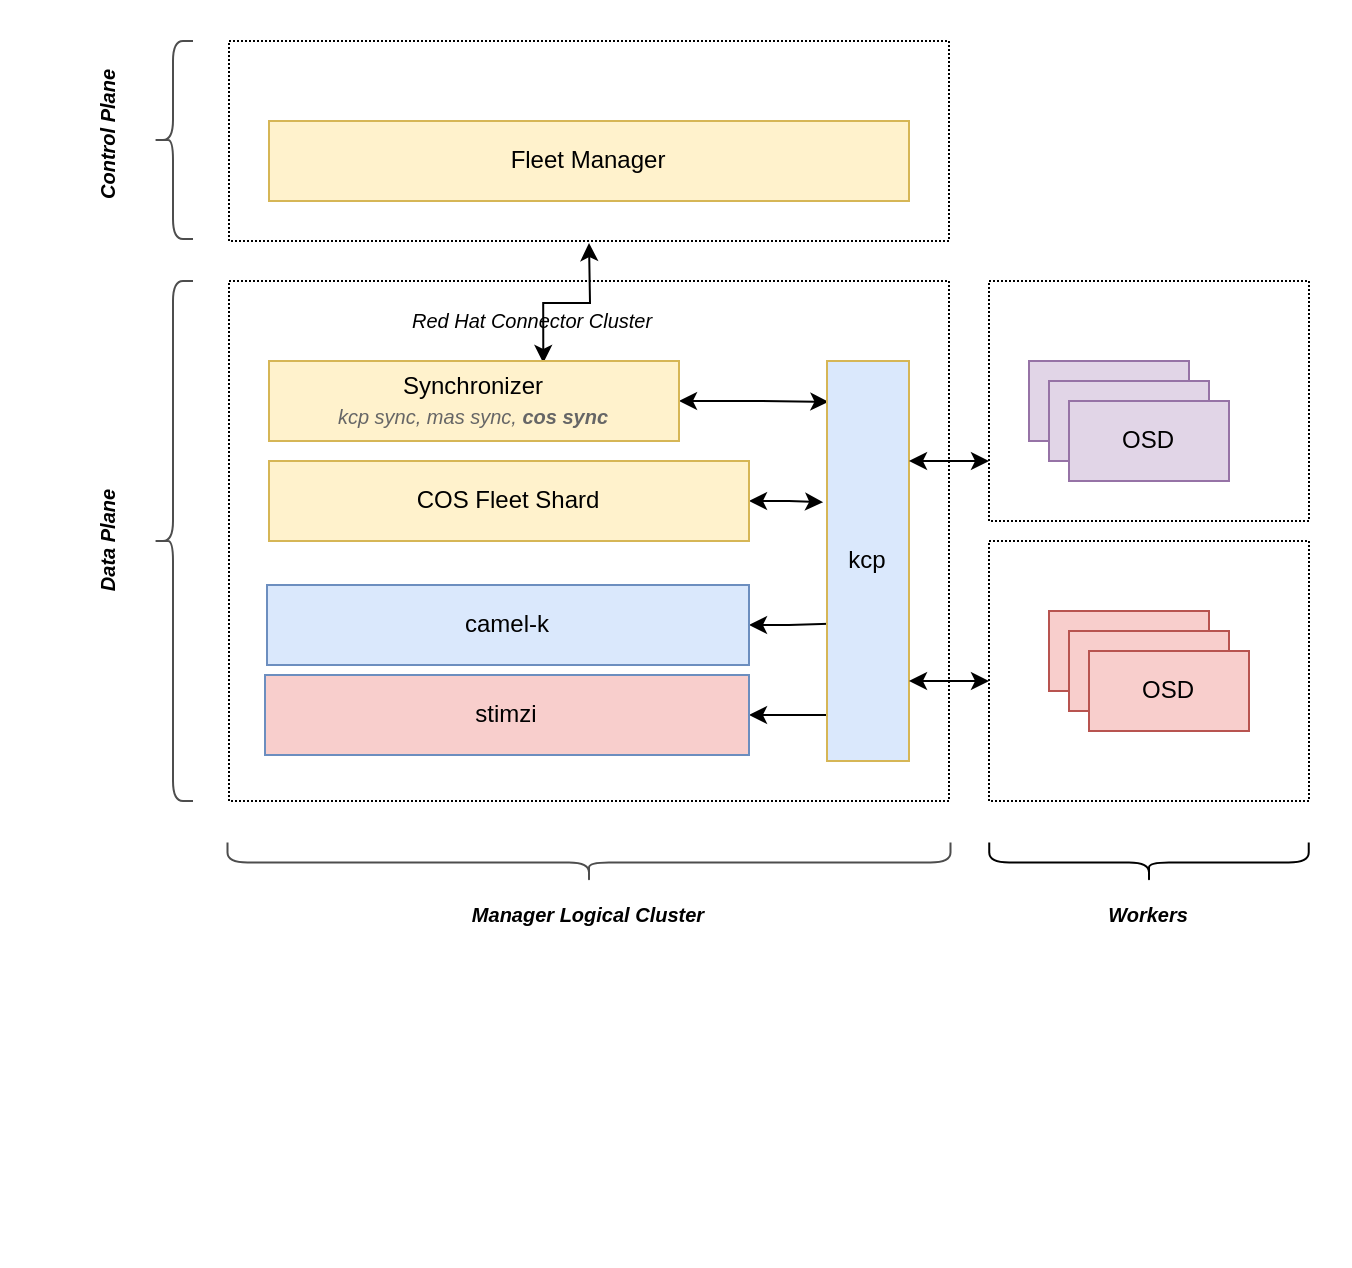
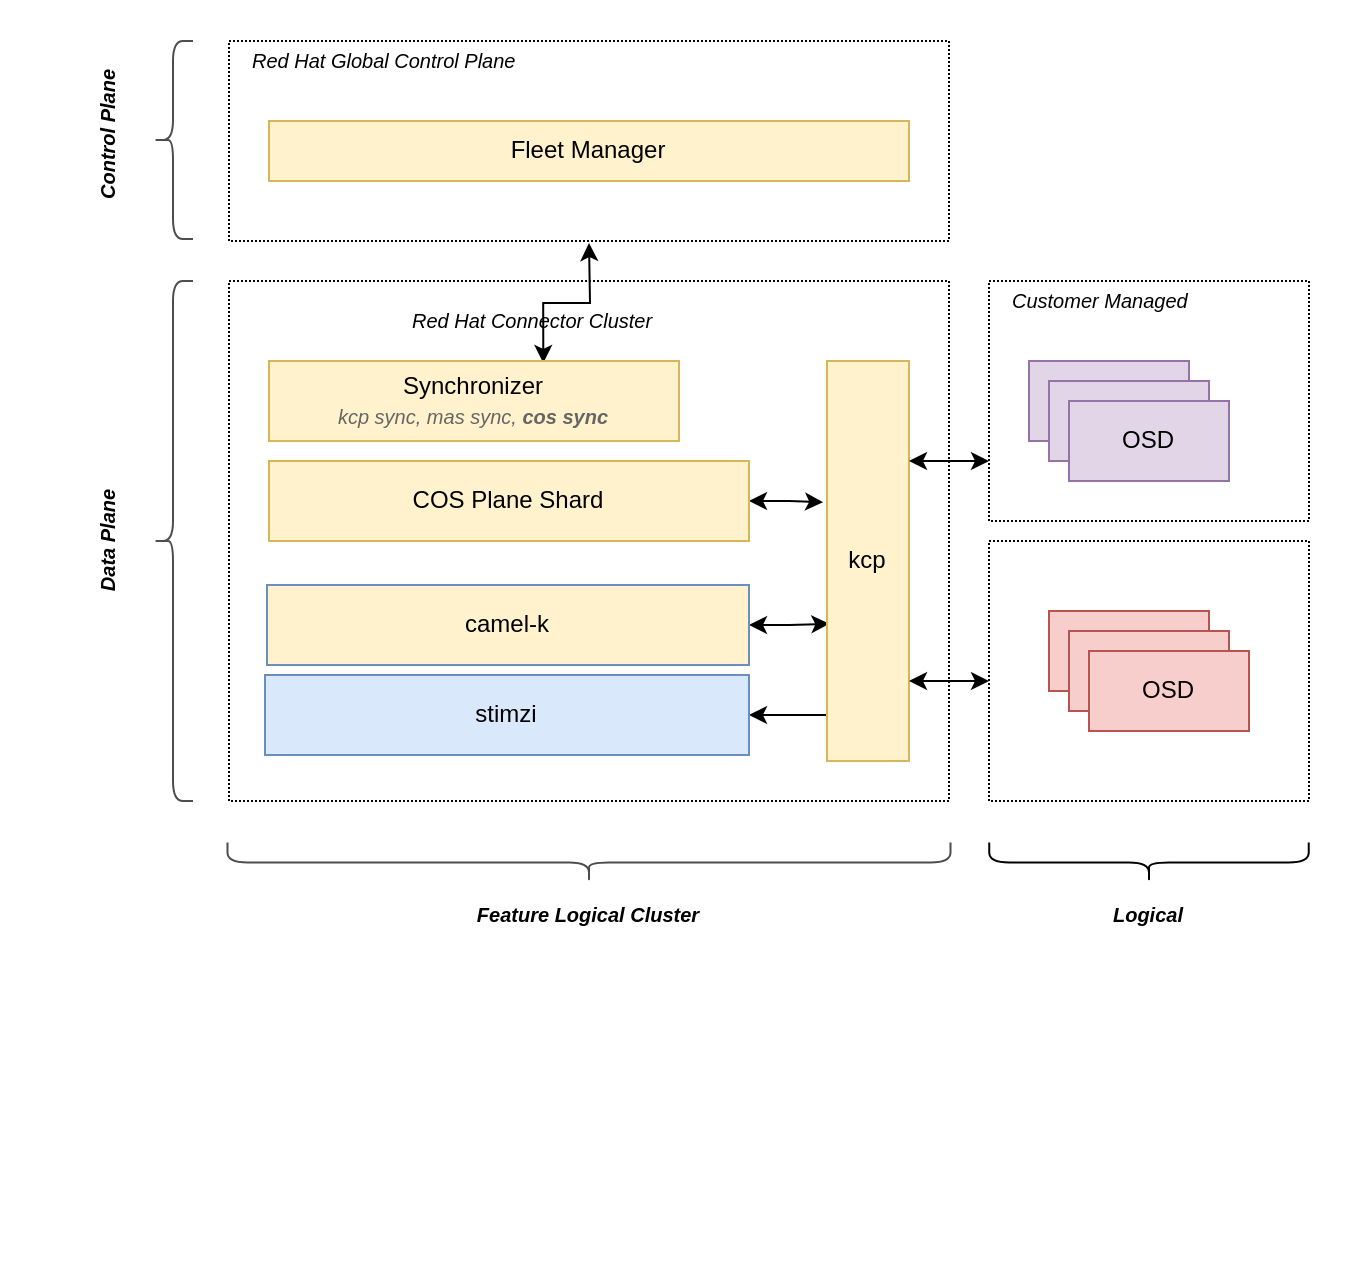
  <mxCell id="0" />
  <mxCell id="1" parent="0" />
  <mxCell id="2" value="" style="rounded=0;whiteSpace=wrap;html=1;dashed=1;dashPattern=1 1;" parent="1" vertex="1"><mxGeometry x="114" y="20" width="360" height="100" as="geometry" /></mxCell>
  <mxCell id="3" value="" style="rounded=0;whiteSpace=wrap;html=1;dashed=1;dashPattern=1 1;" parent="1" vertex="1"><mxGeometry x="114" y="140" width="360" height="260" as="geometry" /></mxCell>
- <mxCell id="4" value="Fleet Manager" style="rounded=0;whiteSpace=wrap;html=1;fillColor=#fff2cc;strokeColor=#d6b656;" parent="1" vertex="1"><mxGeometry x="134" y="60" width="320" height="40" as="geometry" /></mxCell>
- <mxCell id="5" style="edgeStyle=orthogonalEdgeStyle;rounded=0;orthogonalLoop=1;jettySize=auto;html=1;exitX=1;exitY=0.5;exitDx=0;exitDy=0;entryX=0.017;entryY=0.102;entryDx=0;entryDy=0;entryPerimeter=0;startArrow=classic;startFill=1;" parent="1" source="7" target="14" edge="1"><mxGeometry relative="1" as="geometry" /></mxCell>
+ <mxCell id="4" value="Fleet Manager" style="rounded=0;whiteSpace=wrap;html=1;fillColor=#fff2cc;strokeColor=#d6b656;" parent="1" vertex="1"><mxGeometry x="134" y="60" width="320" height="30" as="geometry" /></mxCell>
  <mxCell id="6" style="edgeStyle=orthogonalEdgeStyle;rounded=0;orthogonalLoop=1;jettySize=auto;html=1;exitX=0.669;exitY=0.025;exitDx=0;exitDy=0;exitPerimeter=0;startArrow=classic;startFill=1;" parent="1" source="7" edge="1"><mxGeometry relative="1" as="geometry"><mxPoint x="294" y="121" as="targetPoint" /></mxGeometry></mxCell>
  <mxCell id="7" value="Synchronizer &lt;br&gt;&lt;font style=&quot;font-size: 10px&quot; color=&quot;#666666&quot;&gt;&lt;i&gt;kcp sync, mas sync,&lt;b&gt; cos sync&lt;/b&gt;&lt;/i&gt;&lt;/font&gt;" style="rounded=0;whiteSpace=wrap;html=1;fillColor=#fff2cc;strokeColor=#d6b656;" parent="1" vertex="1"><mxGeometry x="134" y="180" width="205" height="40" as="geometry" /></mxCell>
  <mxCell id="8" value="" style="edgeStyle=orthogonalEdgeStyle;rounded=0;orthogonalLoop=1;jettySize=auto;html=1;entryX=-0.047;entryY=0.353;entryDx=0;entryDy=0;entryPerimeter=0;startArrow=classic;startFill=1;" parent="1" source="9" target="14" edge="1"><mxGeometry relative="1" as="geometry" /></mxCell>
- <mxCell id="9" value="COS Fleet Shard" style="rounded=0;whiteSpace=wrap;html=1;fillColor=#fff2cc;strokeColor=#d6b656;" parent="1" vertex="1"><mxGeometry x="134" y="230" width="240" height="40" as="geometry" /></mxCell>
+ <mxCell id="9" value="COS Plane Shard" style="rounded=0;whiteSpace=wrap;html=1;fillColor=#fff2cc;strokeColor=#d6b656;" parent="1" vertex="1"><mxGeometry x="134" y="230" width="240" height="40" as="geometry" /></mxCell>
  <mxCell id="10" style="edgeStyle=orthogonalEdgeStyle;rounded=0;orthogonalLoop=1;jettySize=auto;html=1;exitX=1;exitY=0.5;exitDx=0;exitDy=0;entryX=-0.006;entryY=0.884;entryDx=0;entryDy=0;entryPerimeter=0;startArrow=classic;startFill=1;endArrow=none;" parent="1" source="11" target="14" edge="1"><mxGeometry relative="1" as="geometry" /></mxCell>
- <mxCell id="11" value="stimzi" style="rounded=0;whiteSpace=wrap;html=1;fillColor=#f8cecc;strokeColor=#6c8ebf;" parent="1" vertex="1"><mxGeometry x="132" y="337" width="242" height="40" as="geometry" /></mxCell>
- <mxCell id="12" value="" style="edgeStyle=orthogonalEdgeStyle;rounded=0;orthogonalLoop=1;jettySize=auto;html=1;entryX=0.029;entryY=0.657;entryDx=0;entryDy=0;entryPerimeter=0;startArrow=classic;startFill=1;endArrow=none;" parent="1" source="13" target="14" edge="1"><mxGeometry relative="1" as="geometry"><mxPoint x="411" y="313" as="targetPoint" /></mxGeometry></mxCell>
- <mxCell id="13" value="camel-k" style="rounded=0;whiteSpace=wrap;html=1;fillColor=#dae8fc;strokeColor=#6c8ebf;" parent="1" vertex="1"><mxGeometry x="133" y="292" width="241" height="40" as="geometry" /></mxCell>
- <mxCell id="14" value="kcp" style="rounded=0;whiteSpace=wrap;html=1;fillColor=#dae8fc;strokeColor=#d6b656;" parent="1" vertex="1"><mxGeometry x="413" y="180" width="41" height="200" as="geometry" /></mxCell>
+ <mxCell id="11" value="stimzi" style="rounded=0;whiteSpace=wrap;html=1;fillColor=#dae8fc;strokeColor=#6c8ebf;" parent="1" vertex="1"><mxGeometry x="132" y="337" width="242" height="40" as="geometry" /></mxCell>
+ <mxCell id="12" value="" style="edgeStyle=orthogonalEdgeStyle;rounded=0;orthogonalLoop=1;jettySize=auto;html=1;entryX=0.029;entryY=0.657;entryDx=0;entryDy=0;entryPerimeter=0;startArrow=classic;startFill=1;" parent="1" source="13" target="14" edge="1"><mxGeometry relative="1" as="geometry"><mxPoint x="411" y="313" as="targetPoint" /></mxGeometry></mxCell>
+ <mxCell id="13" value="camel-k" style="rounded=0;whiteSpace=wrap;html=1;fillColor=#fff2cc;strokeColor=#6c8ebf;" parent="1" vertex="1"><mxGeometry x="133" y="292" width="241" height="40" as="geometry" /></mxCell>
+ <mxCell id="14" value="kcp" style="rounded=0;whiteSpace=wrap;html=1;fillColor=#fff2cc;strokeColor=#d6b656;" parent="1" vertex="1"><mxGeometry x="413" y="180" width="41" height="200" as="geometry" /></mxCell>
  <mxCell id="15" value="" style="rounded=0;whiteSpace=wrap;html=1;dashed=1;dashPattern=1 1;" parent="1" vertex="1"><mxGeometry x="494" y="140" width="160" height="120" as="geometry" /></mxCell>
  <mxCell id="16" value="" style="rounded=0;whiteSpace=wrap;html=1;fillColor=#e1d5e7;strokeColor=#9673a6;" parent="1" vertex="1"><mxGeometry x="514" y="180" width="80" height="40" as="geometry" /></mxCell>
  <mxCell id="17" value="" style="rounded=0;whiteSpace=wrap;html=1;fillColor=#e1d5e7;strokeColor=#9673a6;" parent="1" vertex="1"><mxGeometry x="524" y="190" width="80" height="40" as="geometry" /></mxCell>
  <mxCell id="18" value="OSD" style="rounded=0;whiteSpace=wrap;html=1;fillColor=#e1d5e7;strokeColor=#9673a6;" parent="1" vertex="1"><mxGeometry x="534" y="200" width="80" height="40" as="geometry" /></mxCell>
+ <mxCell id="19" value="&lt;font style=&quot;font-size: 10px&quot;&gt;&lt;i&gt;Red Hat Global Control Plane&lt;/i&gt;&lt;/font&gt;" style="text;html=1;strokeColor=none;fillColor=none;align=left;verticalAlign=middle;whiteSpace=wrap;rounded=0;dashed=1;dashPattern=1 1;" parent="1" vertex="1"><mxGeometry x="124" y="20" width="139" height="20" as="geometry" /></mxCell>
  <mxCell id="20" value="&lt;font style=&quot;font-size: 10px&quot;&gt;&lt;i&gt;Red Hat Connector Cluster&lt;/i&gt;&lt;/font&gt;" style="text;html=1;strokeColor=none;fillColor=none;align=left;verticalAlign=middle;whiteSpace=wrap;rounded=0;dashed=1;dashPattern=1 1;" parent="1" vertex="1"><mxGeometry x="204" y="150" width="130" height="20" as="geometry" /></mxCell>
  <mxCell id="21" value="" style="rounded=0;whiteSpace=wrap;html=1;dashed=1;dashPattern=1 1;" parent="1" vertex="1"><mxGeometry x="494" y="270" width="160" height="130" as="geometry" /></mxCell>
  <mxCell id="22" value="" style="rounded=0;whiteSpace=wrap;html=1;fillColor=#f8cecc;strokeColor=#b85450;" parent="1" vertex="1"><mxGeometry x="524" y="305" width="80" height="40" as="geometry" /></mxCell>
  <mxCell id="23" value="" style="rounded=0;whiteSpace=wrap;html=1;fillColor=#f8cecc;strokeColor=#b85450;" parent="1" vertex="1"><mxGeometry x="534" y="315" width="80" height="40" as="geometry" /></mxCell>
  <mxCell id="24" value="OSD" style="rounded=0;whiteSpace=wrap;html=1;fillColor=#f8cecc;strokeColor=#b85450;" parent="1" vertex="1"><mxGeometry x="544" y="325" width="80" height="40" as="geometry" /></mxCell>
  <mxCell id="25" value="" style="endArrow=classic;html=1;exitX=1;exitY=0.25;exitDx=0;exitDy=0;startArrow=classic;startFill=1;" parent="1" source="14" edge="1"><mxGeometry width="50" height="50" relative="1" as="geometry"><mxPoint x="454" y="280" as="sourcePoint" /><mxPoint x="494" y="230" as="targetPoint" /></mxGeometry></mxCell>
  <mxCell id="26" value="" style="endArrow=classic;html=1;exitX=1;exitY=0.25;exitDx=0;exitDy=0;startArrow=classic;startFill=1;" parent="1" edge="1"><mxGeometry width="50" height="50" relative="1" as="geometry"><mxPoint x="454" y="340" as="sourcePoint" /><mxPoint x="494" y="340" as="targetPoint" /></mxGeometry></mxCell>
+ <mxCell id="27" value="&lt;font style=&quot;font-size: 10px&quot;&gt;&lt;i&gt;Customer Managed&amp;nbsp;&lt;/i&gt;&lt;/font&gt;" style="text;html=1;strokeColor=none;fillColor=none;align=left;verticalAlign=middle;whiteSpace=wrap;rounded=0;dashed=1;dashPattern=1 1;" parent="1" vertex="1"><mxGeometry x="504" y="140" width="100" height="20" as="geometry" /></mxCell>
  <mxCell id="28" value="" style="shape=curlyBracket;whiteSpace=wrap;html=1;rounded=1;rotation=-90;strokeColor=#4D4D4D;" parent="1" vertex="1"><mxGeometry x="284" y="250" width="20" height="361.5" as="geometry" /></mxCell>
  <mxCell id="29" value="" style="shape=curlyBracket;whiteSpace=wrap;html=1;rounded=1;rotation=-90;" parent="1" vertex="1"><mxGeometry x="564" y="350.87" width="20" height="159.75" as="geometry" /></mxCell>
- <mxCell id="30" value="&lt;i&gt;&lt;font style=&quot;font-size: 10px&quot;&gt;&lt;b&gt;Manager Logical Cluster&lt;/b&gt;&lt;/font&gt;&lt;/i&gt;" style="text;html=1;strokeColor=none;fillColor=none;align=center;verticalAlign=middle;whiteSpace=wrap;rounded=0;" parent="1" vertex="1"><mxGeometry x="222" y="447" width="144" height="20" as="geometry" /></mxCell>
- <mxCell id="31" value="&lt;i&gt;&lt;font style=&quot;font-size: 10px&quot;&gt;&lt;b&gt;Workers&lt;/b&gt;&lt;/font&gt;&lt;/i&gt;" style="text;html=1;strokeColor=none;fillColor=none;align=center;verticalAlign=middle;whiteSpace=wrap;rounded=0;" parent="1" vertex="1"><mxGeometry x="502" y="447" width="144" height="20" as="geometry" /></mxCell>
+ <mxCell id="30" value="&lt;i&gt;&lt;font style=&quot;font-size: 10px&quot;&gt;&lt;b&gt;Feature Logical Cluster&lt;/b&gt;&lt;/font&gt;&lt;/i&gt;" style="text;html=1;strokeColor=none;fillColor=none;align=center;verticalAlign=middle;whiteSpace=wrap;rounded=0;" parent="1" vertex="1"><mxGeometry x="222" y="447" width="144" height="20" as="geometry" /></mxCell>
+ <mxCell id="31" value="&lt;i&gt;&lt;font style=&quot;font-size: 10px&quot;&gt;&lt;b&gt;Logical&lt;/b&gt;&lt;/font&gt;&lt;/i&gt;" style="text;html=1;strokeColor=none;fillColor=none;align=center;verticalAlign=middle;whiteSpace=wrap;rounded=0;" parent="1" vertex="1"><mxGeometry x="502" y="447" width="144" height="20" as="geometry" /></mxCell>
  <mxCell id="32" value="" style="shape=curlyBracket;whiteSpace=wrap;html=1;rounded=1;strokeColor=#4D4D4D;" parent="1" vertex="1"><mxGeometry x="76" y="20" width="20" height="99" as="geometry" /></mxCell>
  <mxCell id="33" value="" style="shape=curlyBracket;whiteSpace=wrap;html=1;rounded=1;strokeColor=#4D4D4D;" parent="1" vertex="1"><mxGeometry x="76" y="140" width="20" height="260" as="geometry" /></mxCell>
  <mxCell id="34" value="&lt;i&gt;&lt;font style=&quot;font-size: 10px&quot;&gt;&lt;b&gt;Control Plane&lt;/b&gt;&lt;/font&gt;&lt;/i&gt;" style="text;html=1;strokeColor=none;fillColor=none;align=center;verticalAlign=middle;whiteSpace=wrap;rounded=0;rotation=-90;" parent="1" vertex="1"><mxGeometry x="20" y="57" width="67" height="20" as="geometry" /></mxCell>
  <mxCell id="35" value="&lt;i&gt;&lt;font style=&quot;font-size: 10px&quot;&gt;&lt;b&gt;Data Plane&lt;/b&gt;&lt;/font&gt;&lt;/i&gt;" style="text;html=1;strokeColor=none;fillColor=none;align=center;verticalAlign=middle;whiteSpace=wrap;rounded=0;rotation=-90;" parent="1" vertex="1"><mxGeometry x="20" y="260" width="67" height="20" as="geometry" /></mxCell>
